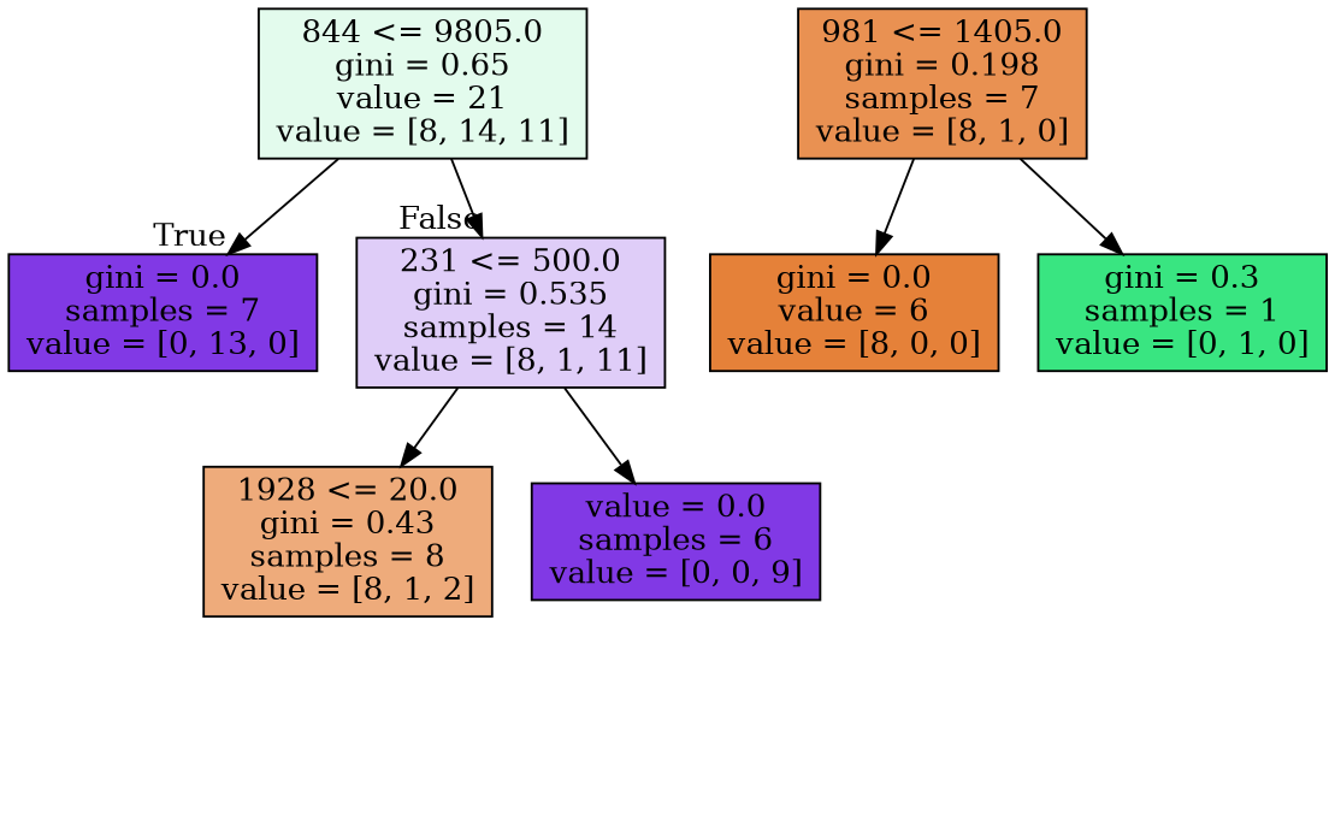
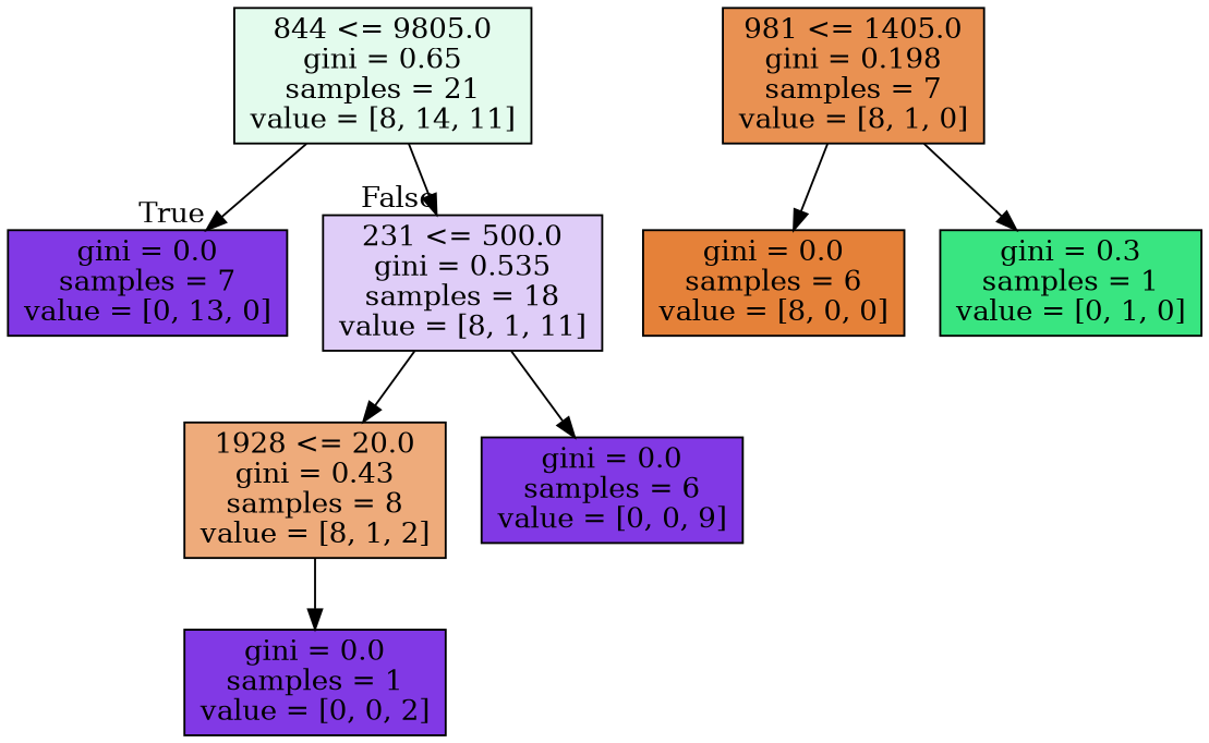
  digraph {
    node [color=black fillcolor="#8139e5ff" shape=box style=filled]
-   n1 [fillcolor="#39e58123" label="844 <= 9805.0\ngini = 0.65\nvalue = 21\nvalue = [8, 14, 11]"]
+   n1 [fillcolor="#39e58123" label="844 <= 9805.0\ngini = 0.65\nsamples = 21\nvalue = [8, 14, 11]"]
    n2 [label="gini = 0.0\nsamples = 7\nvalue = [0, 13, 0]"]
-   n3 [fillcolor="#8139e540" label="231 <= 500.0\ngini = 0.535\nsamples = 14\nvalue = [8, 1, 11]"]
+   n3 [fillcolor="#8139e540" label="231 <= 500.0\ngini = 0.535\nsamples = 18\nvalue = [8, 1, 11]"]
    n4 [fillcolor="#e58139aa" label="1928 <= 20.0\ngini = 0.43\nsamples = 8\nvalue = [8, 1, 2]"]
-   n5 [label="value = 0.0\nsamples = 6\nvalue = [0, 0, 9]"]
+   n5 [label="gini = 0.0\nsamples = 6\nvalue = [0, 0, 9]"]
+   n6 [label="gini = 0.0\nsamples = 1\nvalue = [0, 0, 2]"]
    n7 [fillcolor="#e58139df" label="981 <= 1405.0\ngini = 0.198\nsamples = 7\nvalue = [8, 1, 0]"]
-   n8 [fillcolor="#e58139ff" label="gini = 0.0\nvalue = 6\nvalue = [8, 0, 0]"]
+   n8 [fillcolor="#e58139ff" label="gini = 0.0\nsamples = 6\nvalue = [8, 0, 0]"]
    n9 [fillcolor="#39e581ff" label="gini = 0.3\nsamples = 1\nvalue = [0, 1, 0]"]
    n1 -> n2 [headlabel=True labelangle=45 labeldistance=2.5]
    n1 -> n3 [headlabel=False labelangle=-45 labeldistance=2.5]
    n3 -> n4
    n3 -> n5
+   n4 -> n6
    n7 -> n8
    n7 -> n9
  }
